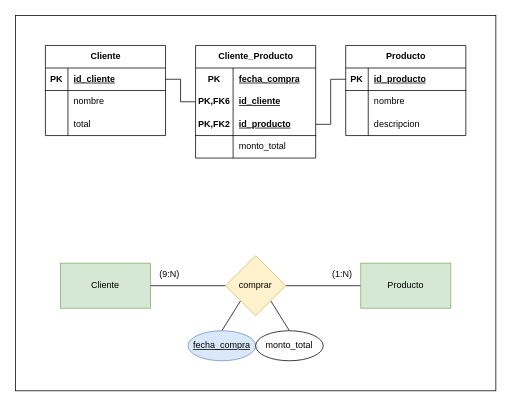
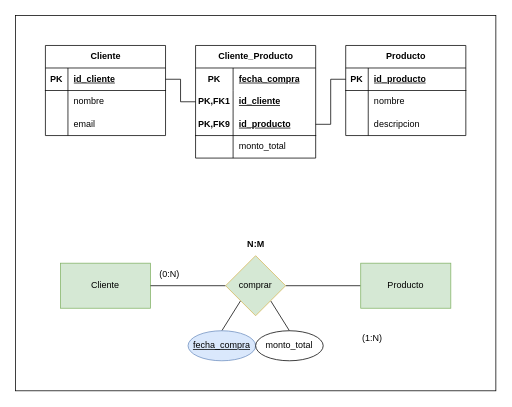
  <mxCell id="0" />
  <mxCell id="1" parent="0" />
  <mxCell id="2" value="" style="group" vertex="1" connectable="0" parent="1"><mxGeometry width="640" height="500" as="geometry" x="20" y="20" /></mxCell>
  <mxCell id="3" value="" style="rounded=0;whiteSpace=wrap;html=1;" vertex="1" parent="2"><mxGeometry width="640" height="500" as="geometry" /></mxCell>
  <mxCell id="4" value="Cliente" style="rounded=0;whiteSpace=wrap;html=1;fillColor=#d5e8d4;strokeColor=#82b366;" vertex="1" parent="2"><mxGeometry x="60" y="330" width="120" height="60" as="geometry" /></mxCell>
  <mxCell id="5" style="edgeStyle=orthogonalEdgeStyle;rounded=0;orthogonalLoop=1;jettySize=auto;html=1;exitX=1;exitY=0.5;exitDx=0;exitDy=0;entryX=0;entryY=0.5;entryDx=0;entryDy=0;endArrow=none;startFill=0;" edge="1" parent="2" source="9" target="10"><mxGeometry relative="1" as="geometry" /></mxCell>
  <mxCell id="6" style="edgeStyle=orthogonalEdgeStyle;rounded=0;orthogonalLoop=1;jettySize=auto;html=1;exitX=0;exitY=0.5;exitDx=0;exitDy=0;entryX=1;entryY=0.5;entryDx=0;entryDy=0;endArrow=none;startFill=0;" edge="1" parent="2" source="9" target="4"><mxGeometry relative="1" as="geometry" /></mxCell>
  <mxCell id="7" style="rounded=0;orthogonalLoop=1;jettySize=auto;html=1;exitX=0;exitY=1;exitDx=0;exitDy=0;entryX=0.5;entryY=0;entryDx=0;entryDy=0;endArrow=none;startFill=0;" edge="1" parent="2" source="9" target="47"><mxGeometry relative="1" as="geometry" /></mxCell>
  <mxCell id="8" style="rounded=0;orthogonalLoop=1;jettySize=auto;html=1;exitX=1;exitY=1;exitDx=0;exitDy=0;entryX=0.5;entryY=0;entryDx=0;entryDy=0;endArrow=none;startFill=0;" edge="1" parent="2" source="9" target="48"><mxGeometry relative="1" as="geometry" /></mxCell>
- <mxCell id="9" value="comprar" style="rhombus;whiteSpace=wrap;html=1;fillColor=#fff2cc;strokeColor=#d6b656;" vertex="1" parent="2"><mxGeometry x="280" y="320" width="80" height="80" as="geometry" /></mxCell>
+ <mxCell id="9" value="comprar" style="rhombus;whiteSpace=wrap;html=1;fillColor=#d5e8d4;strokeColor=#d6b656;" vertex="1" parent="2"><mxGeometry x="280" y="320" width="80" height="80" as="geometry" /></mxCell>
  <mxCell id="10" value="Producto" style="rounded=0;whiteSpace=wrap;html=1;fillColor=#d5e8d4;strokeColor=#82b366;" vertex="1" parent="2"><mxGeometry x="460" y="330" width="120" height="60" as="geometry" /></mxCell>
- <mxCell id="11" value="(1:N)" style="text;html=1;align=center;verticalAlign=middle;resizable=0;points=[];autosize=1;strokeColor=none;fillColor=none;" vertex="1" parent="2"><mxGeometry x="410" y="330" width="50" height="30" as="geometry" /></mxCell>
- <mxCell id="12" value="(9:N)" style="text;html=1;align=center;verticalAlign=middle;resizable=0;points=[];autosize=1;strokeColor=none;fillColor=none;" vertex="1" parent="2"><mxGeometry x="180" y="330" width="50" height="30" as="geometry" /></mxCell>
+ <mxCell id="11" value="(1:N)" style="text;html=1;align=center;verticalAlign=middle;resizable=0;points=[];autosize=1;strokeColor=none;fillColor=none;" vertex="1" parent="2"><mxGeometry x="450" y="415" width="50" height="30" as="geometry" /></mxCell>
+ <mxCell id="12" value="(0:N)" style="text;html=1;align=center;verticalAlign=middle;resizable=0;points=[];autosize=1;strokeColor=none;fillColor=none;" vertex="1" parent="2"><mxGeometry x="180" y="330" width="50" height="30" as="geometry" /></mxCell>
+ <mxCell id="13" value="N:M" style="text;html=1;align=center;verticalAlign=middle;resizable=0;points=[];autosize=1;strokeColor=none;fillColor=none;fontStyle=1" vertex="1" parent="2"><mxGeometry x="295" y="290" width="50" height="30" as="geometry" /></mxCell>
  <mxCell id="14" value="Cliente" style="shape=table;startSize=30;container=1;collapsible=1;childLayout=tableLayout;fixedRows=1;rowLines=0;fontStyle=1;align=center;resizeLast=1;html=1;" vertex="1" parent="2"><mxGeometry x="40" y="40" width="160" height="120" as="geometry" /></mxCell>
  <mxCell id="15" value="" style="shape=tableRow;horizontal=0;startSize=0;swimlaneHead=0;swimlaneBody=0;fillColor=none;collapsible=0;dropTarget=0;points=[[0,0.5],[1,0.5]];portConstraint=eastwest;top=0;left=0;right=0;bottom=1;" vertex="1" parent="14"><mxGeometry y="30" width="160" height="30" as="geometry" /></mxCell>
  <mxCell id="16" value="PK" style="shape=partialRectangle;connectable=0;fillColor=none;top=0;left=0;bottom=0;right=0;fontStyle=1;overflow=hidden;whiteSpace=wrap;html=1;" vertex="1" parent="15"><mxGeometry width="30" height="30" as="geometry"><mxRectangle width="30" height="30" as="alternateBounds" /></mxGeometry></mxCell>
  <mxCell id="17" value="id_cliente" style="shape=partialRectangle;connectable=0;fillColor=none;top=0;left=0;bottom=0;right=0;align=left;spacingLeft=6;fontStyle=5;overflow=hidden;whiteSpace=wrap;html=1;" vertex="1" parent="15"><mxGeometry x="30" width="130" height="30" as="geometry"><mxRectangle width="130" height="30" as="alternateBounds" /></mxGeometry></mxCell>
  <mxCell id="18" value="" style="shape=tableRow;horizontal=0;startSize=0;swimlaneHead=0;swimlaneBody=0;fillColor=none;collapsible=0;dropTarget=0;points=[[0,0.5],[1,0.5]];portConstraint=eastwest;top=0;left=0;right=0;bottom=0;" vertex="1" parent="14"><mxGeometry y="60" width="160" height="30" as="geometry" /></mxCell>
  <mxCell id="19" value="" style="shape=partialRectangle;connectable=0;fillColor=none;top=0;left=0;bottom=0;right=0;editable=1;overflow=hidden;whiteSpace=wrap;html=1;" vertex="1" parent="18"><mxGeometry width="30" height="30" as="geometry"><mxRectangle width="30" height="30" as="alternateBounds" /></mxGeometry></mxCell>
  <mxCell id="20" value="nombre" style="shape=partialRectangle;connectable=0;fillColor=none;top=0;left=0;bottom=0;right=0;align=left;spacingLeft=6;overflow=hidden;whiteSpace=wrap;html=1;" vertex="1" parent="18"><mxGeometry x="30" width="130" height="30" as="geometry"><mxRectangle width="130" height="30" as="alternateBounds" /></mxGeometry></mxCell>
  <mxCell id="21" value="" style="shape=tableRow;horizontal=0;startSize=0;swimlaneHead=0;swimlaneBody=0;fillColor=none;collapsible=0;dropTarget=0;points=[[0,0.5],[1,0.5]];portConstraint=eastwest;top=0;left=0;right=0;bottom=0;" vertex="1" parent="14"><mxGeometry y="90" width="160" height="30" as="geometry" /></mxCell>
  <mxCell id="22" value="" style="shape=partialRectangle;connectable=0;fillColor=none;top=0;left=0;bottom=0;right=0;editable=1;overflow=hidden;whiteSpace=wrap;html=1;" vertex="1" parent="21"><mxGeometry width="30" height="30" as="geometry"><mxRectangle width="30" height="30" as="alternateBounds" /></mxGeometry></mxCell>
- <mxCell id="23" value="total" style="shape=partialRectangle;connectable=0;fillColor=none;top=0;left=0;bottom=0;right=0;align=left;spacingLeft=6;overflow=hidden;whiteSpace=wrap;html=1;" vertex="1" parent="21"><mxGeometry x="30" width="130" height="30" as="geometry"><mxRectangle width="130" height="30" as="alternateBounds" /></mxGeometry></mxCell>
+ <mxCell id="23" value="email" style="shape=partialRectangle;connectable=0;fillColor=none;top=0;left=0;bottom=0;right=0;align=left;spacingLeft=6;overflow=hidden;whiteSpace=wrap;html=1;" vertex="1" parent="21"><mxGeometry x="30" width="130" height="30" as="geometry"><mxRectangle width="130" height="30" as="alternateBounds" /></mxGeometry></mxCell>
  <mxCell id="24" value="Producto" style="shape=table;startSize=30;container=1;collapsible=1;childLayout=tableLayout;fixedRows=1;rowLines=0;fontStyle=1;align=center;resizeLast=1;html=1;" vertex="1" parent="2"><mxGeometry x="440" y="40" width="160" height="120" as="geometry" /></mxCell>
  <mxCell id="25" value="" style="shape=tableRow;horizontal=0;startSize=0;swimlaneHead=0;swimlaneBody=0;fillColor=none;collapsible=0;dropTarget=0;points=[[0,0.5],[1,0.5]];portConstraint=eastwest;top=0;left=0;right=0;bottom=1;" vertex="1" parent="24"><mxGeometry y="30" width="160" height="30" as="geometry" /></mxCell>
  <mxCell id="26" value="PK" style="shape=partialRectangle;connectable=0;fillColor=none;top=0;left=0;bottom=0;right=0;fontStyle=1;overflow=hidden;whiteSpace=wrap;html=1;" vertex="1" parent="25"><mxGeometry width="30" height="30" as="geometry"><mxRectangle width="30" height="30" as="alternateBounds" /></mxGeometry></mxCell>
  <mxCell id="27" value="id_producto" style="shape=partialRectangle;connectable=0;fillColor=none;top=0;left=0;bottom=0;right=0;align=left;spacingLeft=6;fontStyle=5;overflow=hidden;whiteSpace=wrap;html=1;" vertex="1" parent="25"><mxGeometry x="30" width="130" height="30" as="geometry"><mxRectangle width="130" height="30" as="alternateBounds" /></mxGeometry></mxCell>
  <mxCell id="28" value="" style="shape=tableRow;horizontal=0;startSize=0;swimlaneHead=0;swimlaneBody=0;fillColor=none;collapsible=0;dropTarget=0;points=[[0,0.5],[1,0.5]];portConstraint=eastwest;top=0;left=0;right=0;bottom=0;" vertex="1" parent="24"><mxGeometry y="60" width="160" height="30" as="geometry" /></mxCell>
  <mxCell id="29" value="" style="shape=partialRectangle;connectable=0;fillColor=none;top=0;left=0;bottom=0;right=0;editable=1;overflow=hidden;whiteSpace=wrap;html=1;" vertex="1" parent="28"><mxGeometry width="30" height="30" as="geometry"><mxRectangle width="30" height="30" as="alternateBounds" /></mxGeometry></mxCell>
  <mxCell id="30" value="nombre" style="shape=partialRectangle;connectable=0;fillColor=none;top=0;left=0;bottom=0;right=0;align=left;spacingLeft=6;overflow=hidden;whiteSpace=wrap;html=1;" vertex="1" parent="28"><mxGeometry x="30" width="130" height="30" as="geometry"><mxRectangle width="130" height="30" as="alternateBounds" /></mxGeometry></mxCell>
  <mxCell id="31" value="" style="shape=tableRow;horizontal=0;startSize=0;swimlaneHead=0;swimlaneBody=0;fillColor=none;collapsible=0;dropTarget=0;points=[[0,0.5],[1,0.5]];portConstraint=eastwest;top=0;left=0;right=0;bottom=0;" vertex="1" parent="24"><mxGeometry y="90" width="160" height="30" as="geometry" /></mxCell>
  <mxCell id="32" value="" style="shape=partialRectangle;connectable=0;fillColor=none;top=0;left=0;bottom=0;right=0;editable=1;overflow=hidden;whiteSpace=wrap;html=1;" vertex="1" parent="31"><mxGeometry width="30" height="30" as="geometry"><mxRectangle width="30" height="30" as="alternateBounds" /></mxGeometry></mxCell>
  <mxCell id="33" value="descripcion" style="shape=partialRectangle;connectable=0;fillColor=none;top=0;left=0;bottom=0;right=0;align=left;spacingLeft=6;overflow=hidden;whiteSpace=wrap;html=1;" vertex="1" parent="31"><mxGeometry x="30" width="130" height="30" as="geometry"><mxRectangle width="130" height="30" as="alternateBounds" /></mxGeometry></mxCell>
  <mxCell id="34" value="Cliente_Producto" style="shape=table;startSize=30;container=1;collapsible=1;childLayout=tableLayout;fixedRows=1;rowLines=0;fontStyle=1;align=center;resizeLast=1;html=1;" vertex="1" parent="2"><mxGeometry x="240" y="40" width="160" height="150" as="geometry" /></mxCell>
  <mxCell id="35" value="" style="shape=tableRow;horizontal=0;startSize=0;swimlaneHead=0;swimlaneBody=0;fillColor=none;collapsible=0;dropTarget=0;points=[[0,0.5],[1,0.5]];portConstraint=eastwest;top=0;left=0;right=0;bottom=0;" vertex="1" parent="34"><mxGeometry y="30" width="160" height="30" as="geometry" /></mxCell>
  <mxCell id="36" value="PK" style="shape=partialRectangle;connectable=0;fillColor=none;top=0;left=0;bottom=0;right=0;fontStyle=1;overflow=hidden;whiteSpace=wrap;html=1;" vertex="1" parent="35"><mxGeometry width="50" height="30" as="geometry"><mxRectangle width="50" height="30" as="alternateBounds" /></mxGeometry></mxCell>
  <mxCell id="37" value="fecha_compra" style="shape=partialRectangle;connectable=0;fillColor=none;top=0;left=0;bottom=0;right=0;align=left;spacingLeft=6;fontStyle=5;overflow=hidden;whiteSpace=wrap;html=1;" vertex="1" parent="35"><mxGeometry x="50" width="110" height="30" as="geometry"><mxRectangle width="110" height="30" as="alternateBounds" /></mxGeometry></mxCell>
  <mxCell id="38" value="" style="shape=tableRow;horizontal=0;startSize=0;swimlaneHead=0;swimlaneBody=0;fillColor=none;collapsible=0;dropTarget=0;points=[[0,0.5],[1,0.5]];portConstraint=eastwest;top=0;left=0;right=0;bottom=0;" vertex="1" parent="34"><mxGeometry y="60" width="160" height="30" as="geometry" /></mxCell>
- <mxCell id="39" value="PK,FK6" style="shape=partialRectangle;connectable=0;fillColor=none;top=0;left=0;bottom=0;right=0;fontStyle=1;overflow=hidden;whiteSpace=wrap;html=1;" vertex="1" parent="38"><mxGeometry width="50" height="30" as="geometry"><mxRectangle width="50" height="30" as="alternateBounds" /></mxGeometry></mxCell>
+ <mxCell id="39" value="PK,FK1" style="shape=partialRectangle;connectable=0;fillColor=none;top=0;left=0;bottom=0;right=0;fontStyle=1;overflow=hidden;whiteSpace=wrap;html=1;" vertex="1" parent="38"><mxGeometry width="50" height="30" as="geometry"><mxRectangle width="50" height="30" as="alternateBounds" /></mxGeometry></mxCell>
  <mxCell id="40" value="id_cliente" style="shape=partialRectangle;connectable=0;fillColor=none;top=0;left=0;bottom=0;right=0;align=left;spacingLeft=6;fontStyle=5;overflow=hidden;whiteSpace=wrap;html=1;" vertex="1" parent="38"><mxGeometry x="50" width="110" height="30" as="geometry"><mxRectangle width="110" height="30" as="alternateBounds" /></mxGeometry></mxCell>
  <mxCell id="41" value="" style="shape=tableRow;horizontal=0;startSize=0;swimlaneHead=0;swimlaneBody=0;fillColor=none;collapsible=0;dropTarget=0;points=[[0,0.5],[1,0.5]];portConstraint=eastwest;top=0;left=0;right=0;bottom=1;" vertex="1" parent="34"><mxGeometry y="90" width="160" height="30" as="geometry" /></mxCell>
- <mxCell id="42" value="PK,FK2" style="shape=partialRectangle;connectable=0;fillColor=none;top=0;left=0;bottom=0;right=0;fontStyle=1;overflow=hidden;whiteSpace=wrap;html=1;" vertex="1" parent="41"><mxGeometry width="50" height="30" as="geometry"><mxRectangle width="50" height="30" as="alternateBounds" /></mxGeometry></mxCell>
+ <mxCell id="42" value="PK,FK9" style="shape=partialRectangle;connectable=0;fillColor=none;top=0;left=0;bottom=0;right=0;fontStyle=1;overflow=hidden;whiteSpace=wrap;html=1;" vertex="1" parent="41"><mxGeometry width="50" height="30" as="geometry"><mxRectangle width="50" height="30" as="alternateBounds" /></mxGeometry></mxCell>
  <mxCell id="43" value="id_producto" style="shape=partialRectangle;connectable=0;fillColor=none;top=0;left=0;bottom=0;right=0;align=left;spacingLeft=6;fontStyle=5;overflow=hidden;whiteSpace=wrap;html=1;" vertex="1" parent="41"><mxGeometry x="50" width="110" height="30" as="geometry"><mxRectangle width="110" height="30" as="alternateBounds" /></mxGeometry></mxCell>
  <mxCell id="44" value="" style="shape=tableRow;horizontal=0;startSize=0;swimlaneHead=0;swimlaneBody=0;fillColor=none;collapsible=0;dropTarget=0;points=[[0,0.5],[1,0.5]];portConstraint=eastwest;top=0;left=0;right=0;bottom=0;" vertex="1" parent="34"><mxGeometry y="120" width="160" height="30" as="geometry" /></mxCell>
  <mxCell id="45" value="" style="shape=partialRectangle;connectable=0;fillColor=none;top=0;left=0;bottom=0;right=0;editable=1;overflow=hidden;whiteSpace=wrap;html=1;" vertex="1" parent="44"><mxGeometry width="50" height="30" as="geometry"><mxRectangle width="50" height="30" as="alternateBounds" /></mxGeometry></mxCell>
  <mxCell id="46" value="monto_total" style="shape=partialRectangle;connectable=0;fillColor=none;top=0;left=0;bottom=0;right=0;align=left;spacingLeft=6;overflow=hidden;whiteSpace=wrap;html=1;" vertex="1" parent="44"><mxGeometry x="50" width="110" height="30" as="geometry"><mxRectangle width="110" height="30" as="alternateBounds" /></mxGeometry></mxCell>
  <mxCell id="47" value="fecha_compra" style="ellipse;whiteSpace=wrap;html=1;fontStyle=4;fillColor=#dae8fc;strokeColor=#6c8ebf;" vertex="1" parent="2"><mxGeometry x="230" y="420" width="90" height="40" as="geometry" /></mxCell>
  <mxCell id="48" value="monto_total" style="ellipse;whiteSpace=wrap;html=1;fontStyle=0;" vertex="1" parent="2"><mxGeometry x="320" y="420" width="90" height="40" as="geometry" /></mxCell>
  <mxCell id="49" style="edgeStyle=orthogonalEdgeStyle;rounded=0;orthogonalLoop=1;jettySize=auto;html=1;exitX=1;exitY=0.5;exitDx=0;exitDy=0;entryX=0;entryY=0.5;entryDx=0;entryDy=0;endArrow=none;startFill=0;" edge="1" parent="2" source="15" target="38"><mxGeometry relative="1" as="geometry" /></mxCell>
  <mxCell id="50" style="edgeStyle=orthogonalEdgeStyle;rounded=0;orthogonalLoop=1;jettySize=auto;html=1;exitX=0;exitY=0.5;exitDx=0;exitDy=0;entryX=1;entryY=0.5;entryDx=0;entryDy=0;endArrow=none;startFill=0;" edge="1" parent="2" source="25" target="41"><mxGeometry relative="1" as="geometry" /></mxCell>
